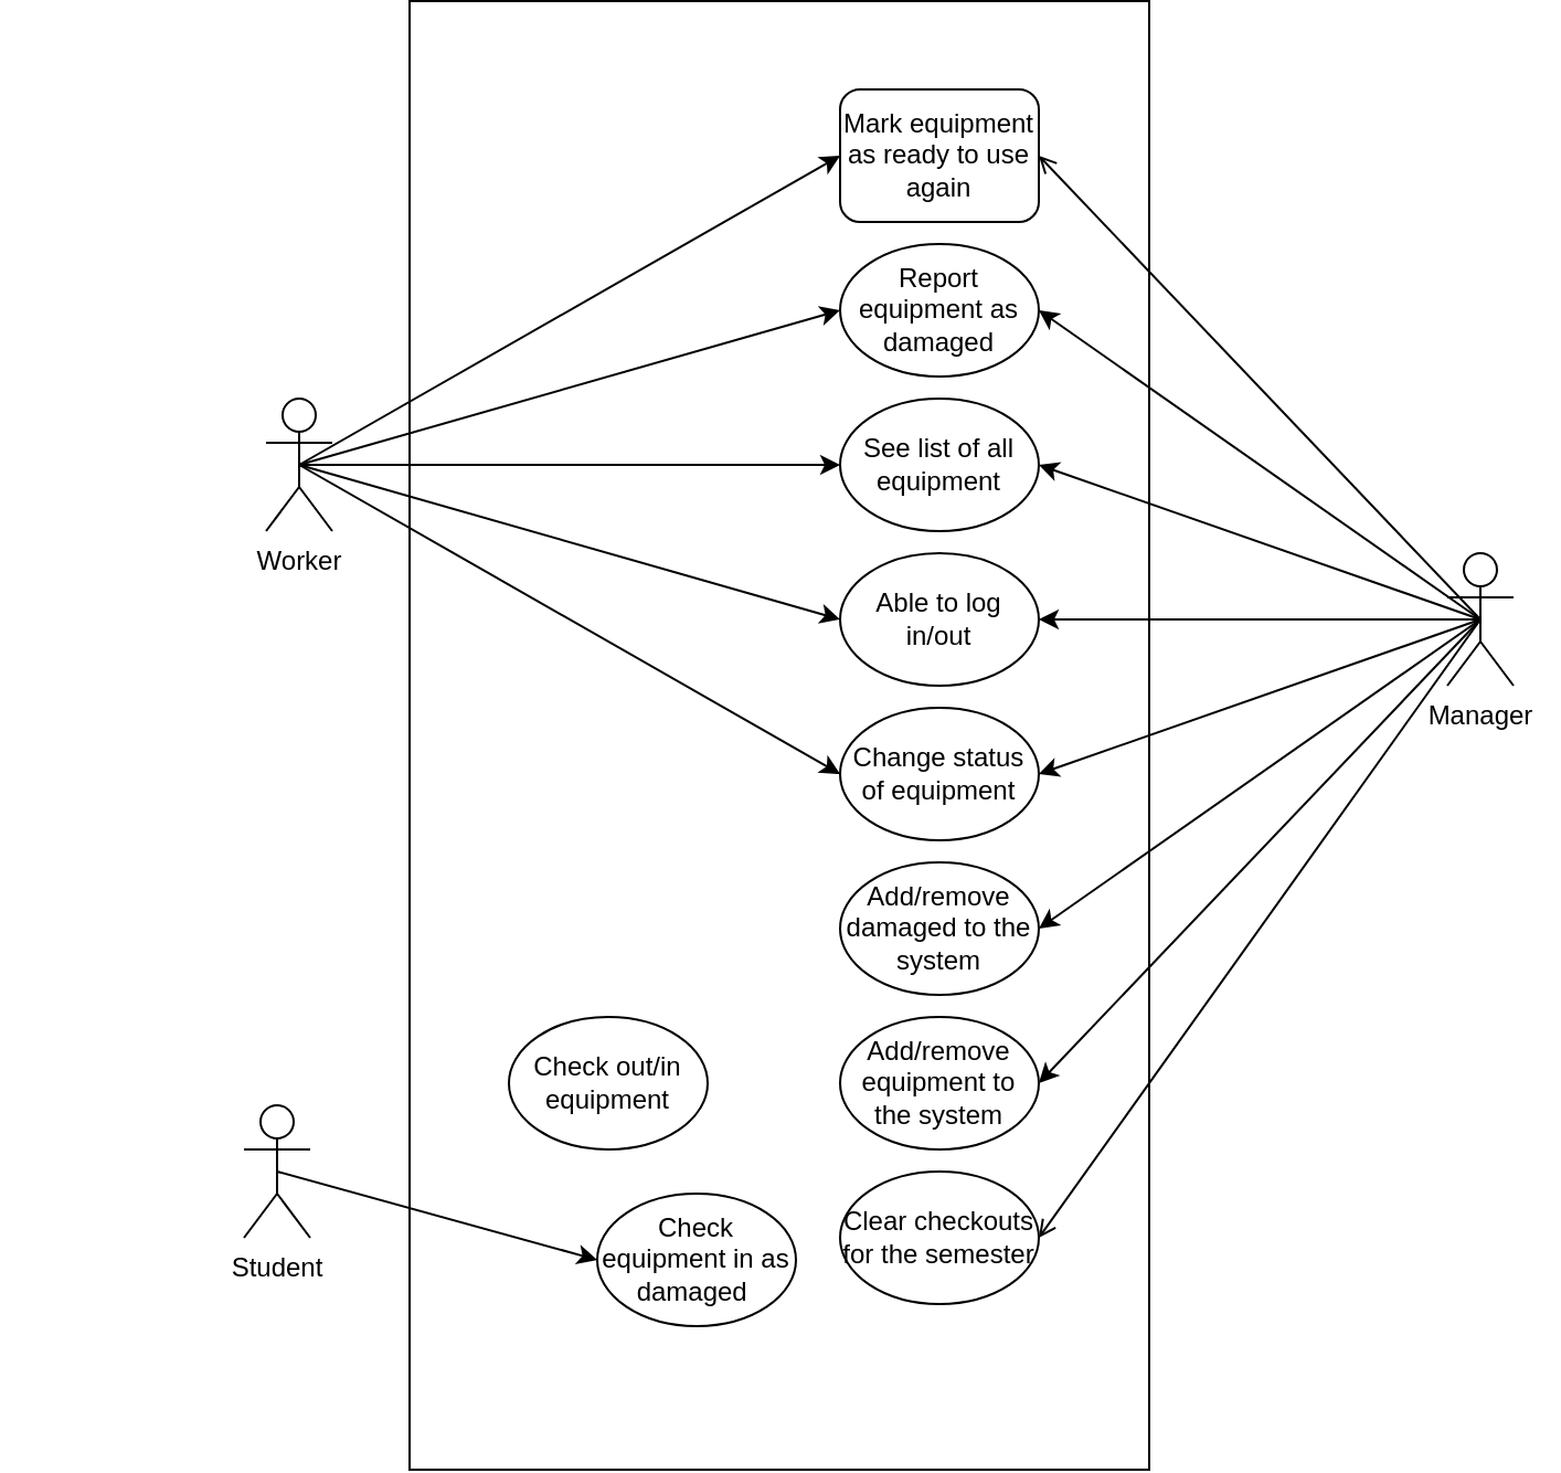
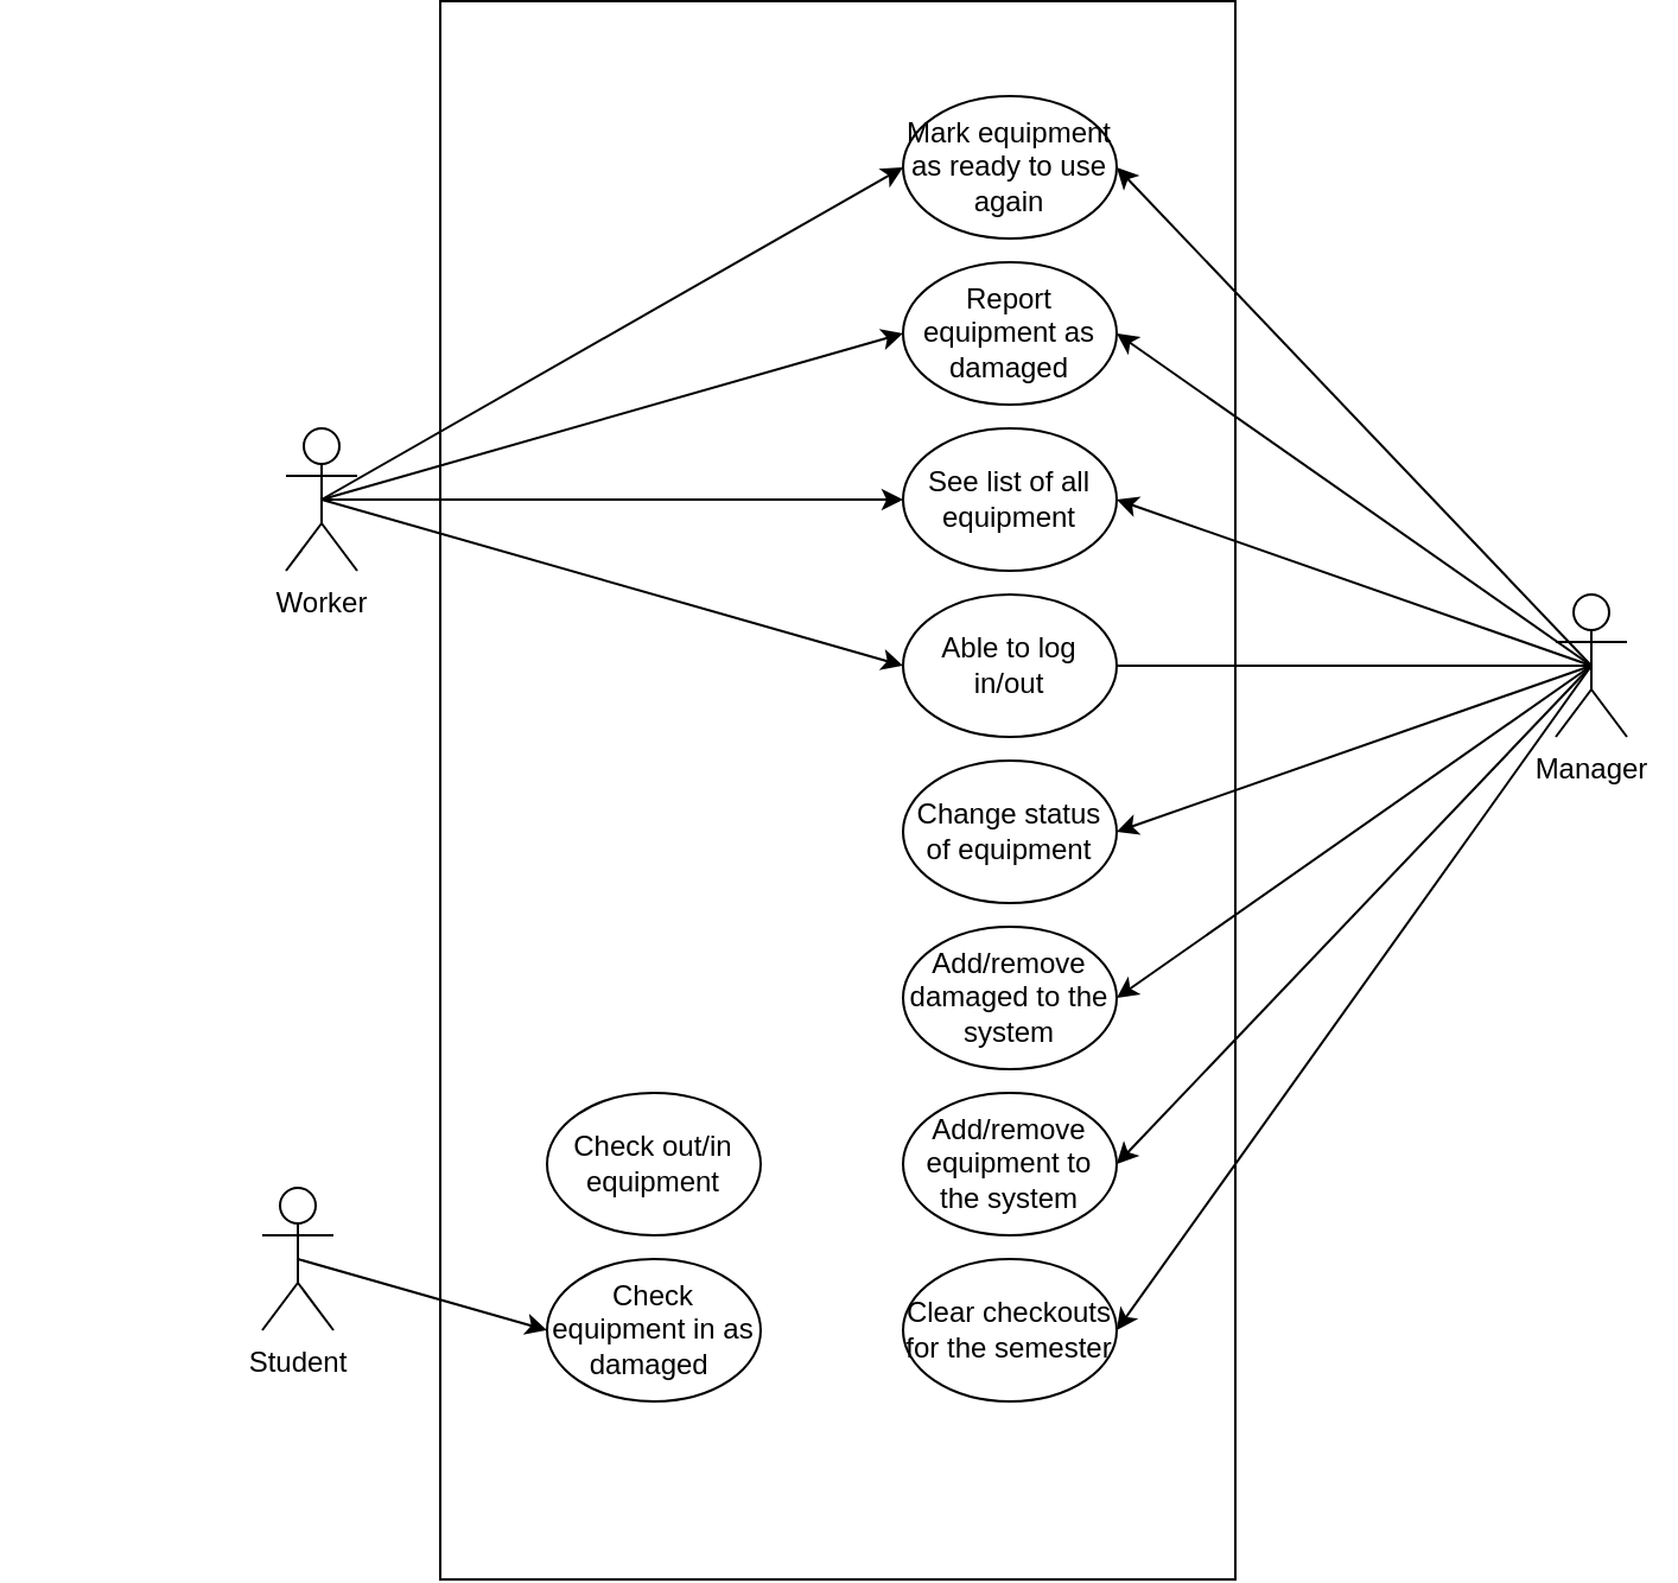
  <mxCell id="0" />
  <mxCell id="1" parent="0" />
  <mxCell id="2" value="" style="rounded=0;whiteSpace=wrap;html=1;rotation=90;" parent="1" vertex="1"><mxGeometry x="20" y="145" width="665" height="335" as="geometry" /></mxCell>
  <mxCell id="3" value="Manager" style="shape=umlActor;verticalLabelPosition=bottom;verticalAlign=top;html=1;outlineConnect=0;" parent="1" vertex="1"><mxGeometry x="655" y="230" width="30" height="60" as="geometry" /></mxCell>
  <mxCell id="4" value="Worker" style="shape=umlActor;verticalLabelPosition=bottom;verticalAlign=top;html=1;outlineConnect=0;" parent="1" vertex="1"><mxGeometry x="120" y="160" width="30" height="60" as="geometry" /></mxCell>
  <mxCell id="5" value="Student" style="shape=umlActor;verticalLabelPosition=bottom;verticalAlign=top;html=1;outlineConnect=0;labelPosition=center;align=center;" parent="1" vertex="1"><mxGeometry x="110" y="480" width="30" height="60" as="geometry" /></mxCell>
  <mxCell id="6" value="Check out/in equipment" style="ellipse;whiteSpace=wrap;html=1;" parent="1" vertex="1"><mxGeometry x="230" y="440" width="90" height="60" as="geometry" /></mxCell>
- <mxCell id="7" value="Mark equipment as ready to use again" style="whiteSpace=wrap;html=1;rounded=1;" parent="1" vertex="1"><mxGeometry x="380" y="20" width="90" height="60" as="geometry" /></mxCell>
+ <mxCell id="7" value="Mark equipment as ready to use again" style="ellipse;whiteSpace=wrap;html=1;" parent="1" vertex="1"><mxGeometry x="380" y="20" width="90" height="60" as="geometry" /></mxCell>
  <mxCell id="8" value="Report equipment as damaged" style="ellipse;whiteSpace=wrap;html=1;" parent="1" vertex="1"><mxGeometry x="380" y="90" width="90" height="60" as="geometry" /></mxCell>
  <mxCell id="9" value="See list of all equipment" style="ellipse;whiteSpace=wrap;html=1;" parent="1" vertex="1"><mxGeometry x="380" y="160" width="90" height="60" as="geometry" /></mxCell>
  <mxCell id="10" value="Able to log in/out" style="ellipse;whiteSpace=wrap;html=1;" parent="1" vertex="1"><mxGeometry x="380" y="230" width="90" height="60" as="geometry" /></mxCell>
- <mxCell id="11" value="Check equipment in as damaged&amp;nbsp;" style="ellipse;whiteSpace=wrap;html=1;" parent="1" vertex="1"><mxGeometry x="270" y="520" width="90" height="60" as="geometry" /></mxCell>
+ <mxCell id="11" value="Check equipment in as damaged&amp;nbsp;" style="ellipse;whiteSpace=wrap;html=1;" parent="1" vertex="1"><mxGeometry x="230" y="510" width="90" height="60" as="geometry" /></mxCell>
  <mxCell id="12" value="Change status of equipment" style="ellipse;whiteSpace=wrap;html=1;" parent="1" vertex="1"><mxGeometry x="380" y="300" width="90" height="60" as="geometry" /></mxCell>
  <mxCell id="13" value="Add/remove damaged to the system" style="ellipse;whiteSpace=wrap;html=1;" parent="1" vertex="1"><mxGeometry x="380" y="370" width="90" height="60" as="geometry" /></mxCell>
  <mxCell id="14" value="Add/remove equipment to the system" style="ellipse;whiteSpace=wrap;html=1;" parent="1" vertex="1"><mxGeometry x="380" y="440" width="90" height="60" as="geometry" /></mxCell>
  <mxCell id="15" value="Clear checkouts for the semester" style="ellipse;whiteSpace=wrap;html=1;" parent="1" vertex="1"><mxGeometry x="380" y="510" width="90" height="60" as="geometry" /></mxCell>
- <mxCell id="16" value="" style="endArrow=open;html=1;fontSize=15;exitX=0.5;exitY=0.5;exitDx=0;exitDy=0;exitPerimeter=0;entryX=1;entryY=0.5;entryDx=0;entryDy=0;" edge="1" parent="1" source="3" target="15"><mxGeometry width="50" height="50" relative="1" as="geometry"><mxPoint x="650" y="440" as="sourcePoint" /><mxPoint x="550" y="440" as="targetPoint" /></mxGeometry></mxCell>
+ <mxCell id="16" value="" style="endArrow=classic;html=1;fontSize=15;exitX=0.5;exitY=0.5;exitDx=0;exitDy=0;exitPerimeter=0;entryX=1;entryY=0.5;entryDx=0;entryDy=0;" edge="1" parent="1" source="3" target="15"><mxGeometry width="50" height="50" relative="1" as="geometry"><mxPoint x="650" y="440" as="sourcePoint" /><mxPoint x="550" y="440" as="targetPoint" /></mxGeometry></mxCell>
  <mxCell id="17" value="" style="endArrow=classic;html=1;fontSize=15;entryX=1;entryY=0.5;entryDx=0;entryDy=0;exitX=0.5;exitY=0.5;exitDx=0;exitDy=0;exitPerimeter=0;" edge="1" parent="1" source="3" target="14"><mxGeometry width="50" height="50" relative="1" as="geometry"><mxPoint x="590" y="340" as="sourcePoint" /><mxPoint x="640" y="290" as="targetPoint" /></mxGeometry></mxCell>
  <mxCell id="18" value="" style="endArrow=classic;html=1;fontSize=15;entryX=1;entryY=0.5;entryDx=0;entryDy=0;exitX=0.5;exitY=0.5;exitDx=0;exitDy=0;exitPerimeter=0;" edge="1" parent="1" source="3" target="13"><mxGeometry width="50" height="50" relative="1" as="geometry"><mxPoint x="630" y="280" as="sourcePoint" /><mxPoint x="670" y="230" as="targetPoint" /></mxGeometry></mxCell>
  <mxCell id="19" value="" style="endArrow=classic;html=1;fontSize=15;entryX=1;entryY=0.5;entryDx=0;entryDy=0;exitX=0.5;exitY=0.5;exitDx=0;exitDy=0;exitPerimeter=0;" edge="1" parent="1" source="3" target="12"><mxGeometry width="50" height="50" relative="1" as="geometry"><mxPoint x="640" y="170" as="sourcePoint" /><mxPoint x="690" y="120" as="targetPoint" /></mxGeometry></mxCell>
- <mxCell id="20" value="" style="endArrow=classic;html=1;fontSize=15;entryX=1;entryY=0.5;entryDx=0;entryDy=0;exitX=0.5;exitY=0.5;exitDx=0;exitDy=0;exitPerimeter=0;" edge="1" parent="1" source="3" target="10"><mxGeometry width="50" height="50" relative="1" as="geometry"><mxPoint x="610" y="90" as="sourcePoint" /><mxPoint x="660" y="40" as="targetPoint" /></mxGeometry></mxCell>
+ <mxCell id="20" value="" style="endArrow=none;html=1;fontSize=15;entryX=1;entryY=0.5;entryDx=0;entryDy=0;exitX=0.5;exitY=0.5;exitDx=0;exitDy=0;exitPerimeter=0;" edge="1" parent="1" source="3" target="10"><mxGeometry width="50" height="50" relative="1" as="geometry"><mxPoint x="610" y="90" as="sourcePoint" /><mxPoint x="660" y="40" as="targetPoint" /></mxGeometry></mxCell>
  <mxCell id="21" value="" style="endArrow=classic;html=1;fontSize=15;entryX=1;entryY=0.5;entryDx=0;entryDy=0;exitX=0.5;exitY=0.5;exitDx=0;exitDy=0;exitPerimeter=0;" edge="1" parent="1" source="3" target="9"><mxGeometry width="50" height="50" relative="1" as="geometry"><mxPoint x="610" y="160" as="sourcePoint" /><mxPoint x="660" y="110" as="targetPoint" /></mxGeometry></mxCell>
  <mxCell id="22" value="" style="endArrow=classic;html=1;fontSize=15;entryX=1;entryY=0.5;entryDx=0;entryDy=0;exitX=0.5;exitY=0.5;exitDx=0;exitDy=0;exitPerimeter=0;" edge="1" parent="1" source="3" target="8"><mxGeometry width="50" height="50" relative="1" as="geometry"><mxPoint x="670" y="110" as="sourcePoint" /><mxPoint x="720" y="60" as="targetPoint" /></mxGeometry></mxCell>
- <mxCell id="23" value="" style="endArrow=open;html=1;fontSize=15;entryX=1;entryY=0.5;entryDx=0;entryDy=0;exitX=0.5;exitY=0.5;exitDx=0;exitDy=0;exitPerimeter=0;" edge="1" parent="1" source="3" target="7"><mxGeometry width="50" height="50" relative="1" as="geometry"><mxPoint x="730" y="60" as="sourcePoint" /><mxPoint x="780" y="10" as="targetPoint" /></mxGeometry></mxCell>
- <mxCell id="24" value="" style="endArrow=classic;html=1;fontSize=15;entryX=0;entryY=0.5;entryDx=0;entryDy=0;exitX=0.5;exitY=0.5;exitDx=0;exitDy=0;exitPerimeter=0;" edge="1" parent="1" source="4" target="12"><mxGeometry width="50" height="50" relative="1" as="geometry"><mxPoint x="280" y="250" as="sourcePoint" /><mxPoint x="320" y="300" as="targetPoint" /></mxGeometry></mxCell>
+ <mxCell id="23" value="" style="endArrow=classic;html=1;fontSize=15;entryX=1;entryY=0.5;entryDx=0;entryDy=0;exitX=0.5;exitY=0.5;exitDx=0;exitDy=0;exitPerimeter=0;" edge="1" parent="1" source="3" target="7"><mxGeometry width="50" height="50" relative="1" as="geometry"><mxPoint x="730" y="60" as="sourcePoint" /><mxPoint x="780" y="10" as="targetPoint" /></mxGeometry></mxCell>
  <mxCell id="25" value="" style="endArrow=classic;html=1;fontSize=15;entryX=0;entryY=0.5;entryDx=0;entryDy=0;exitX=0.5;exitY=0.5;exitDx=0;exitDy=0;exitPerimeter=0;" edge="1" parent="1" source="4" target="10"><mxGeometry width="50" height="50" relative="1" as="geometry"><mxPoint x="90" y="140" as="sourcePoint" /><mxPoint x="150" y="150" as="targetPoint" /></mxGeometry></mxCell>
  <mxCell id="26" value="" style="endArrow=classic;html=1;fontSize=15;entryX=0;entryY=0.5;entryDx=0;entryDy=0;exitX=0.5;exitY=0.5;exitDx=0;exitDy=0;exitPerimeter=0;" edge="1" parent="1" source="4" target="9"><mxGeometry width="50" height="50" relative="1" as="geometry"><mxPoint x="90" y="100" as="sourcePoint" /><mxPoint x="140" y="50" as="targetPoint" /></mxGeometry></mxCell>
  <mxCell id="27" value="" style="endArrow=classic;html=1;fontSize=15;entryX=0;entryY=0.5;entryDx=0;entryDy=0;exitX=0.5;exitY=0.5;exitDx=0;exitDy=0;exitPerimeter=0;" edge="1" parent="1" source="4" target="8"><mxGeometry width="50" height="50" relative="1" as="geometry"><mxPoint x="90" y="40" as="sourcePoint" /><mxPoint x="140" y="-10" as="targetPoint" /></mxGeometry></mxCell>
  <mxCell id="28" value="" style="endArrow=classic;html=1;fontSize=15;entryX=0;entryY=0.5;entryDx=0;entryDy=0;exitX=0.5;exitY=0.5;exitDx=0;exitDy=0;exitPerimeter=0;" edge="1" parent="1" source="4" target="7"><mxGeometry width="50" height="50" relative="1" as="geometry"><mxPoint x="110" y="-30" as="sourcePoint" /><mxPoint x="160" y="-80" as="targetPoint" /></mxGeometry></mxCell>
  <mxCell id="29" value="" style="endArrow=classic;html=1;fontSize=15;entryX=0;entryY=0.5;entryDx=0;entryDy=0;exitX=0.5;exitY=0.5;exitDx=0;exitDy=0;exitPerimeter=0;" edge="1" parent="1" source="5" target="11"><mxGeometry width="50" height="50" relative="1" as="geometry"><mxPoint x="110" y="400" as="sourcePoint" /><mxPoint x="160" y="350" as="targetPoint" /></mxGeometry></mxCell>
